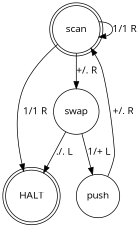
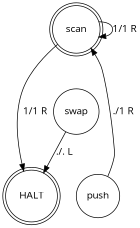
  digraph {
    fontname="Open Sans"
    node [fontname="Open Sans" shape=doublecircle]
    edge [fontname="Open Sans"]
    scan
    HALT
    swap [shape=circle]
    push [shape=circle]
    scan -> scan [label="1/1 R"]
    scan -> HALT [label="1/1 R"]
-   scan -> swap [label="+/. R"]
    swap -> HALT [label="./. L"]
-   swap -> push [label="1/+ L"]
-   push -> scan [label="+/. R"]
+   push -> scan [label="./1 R"]
  }
